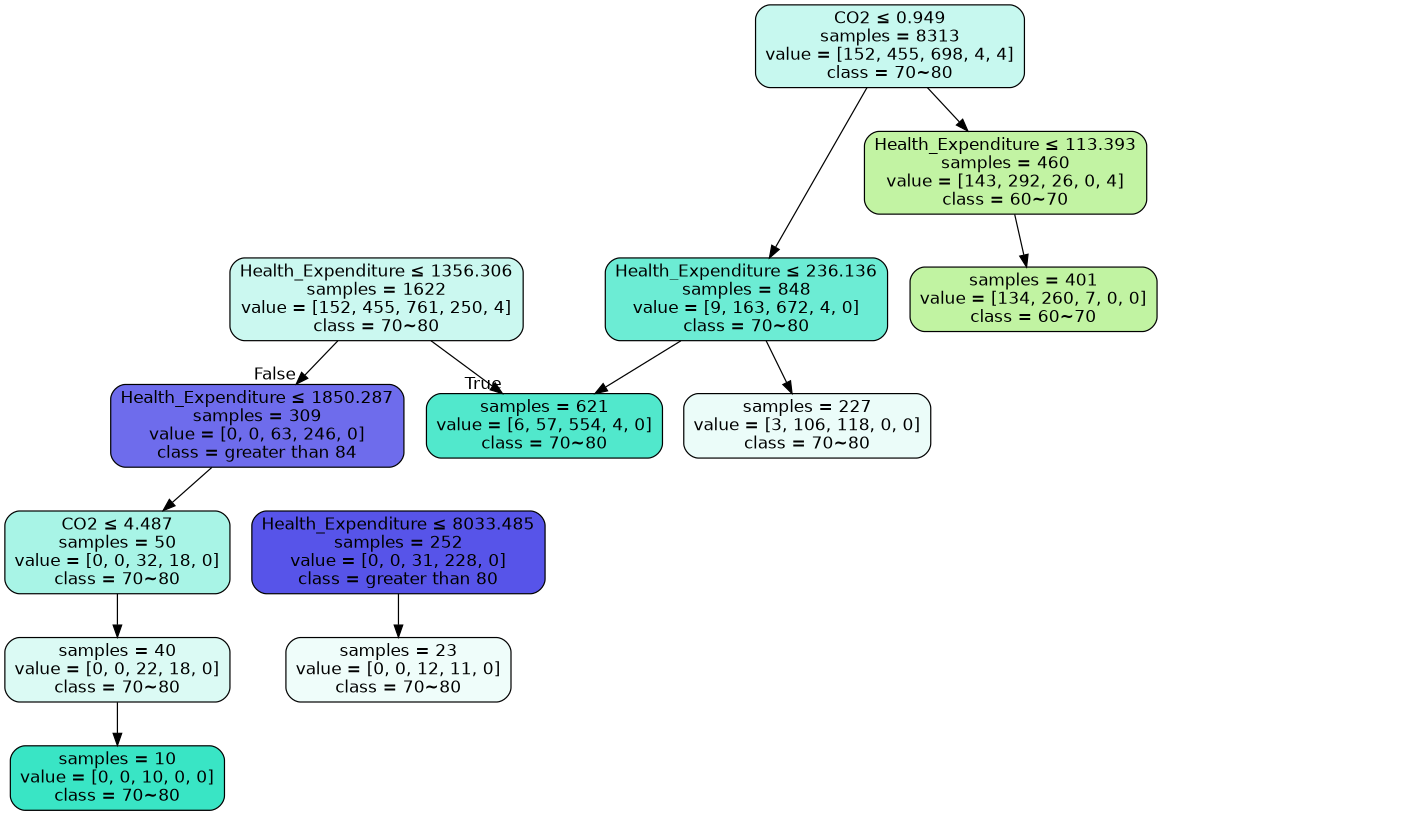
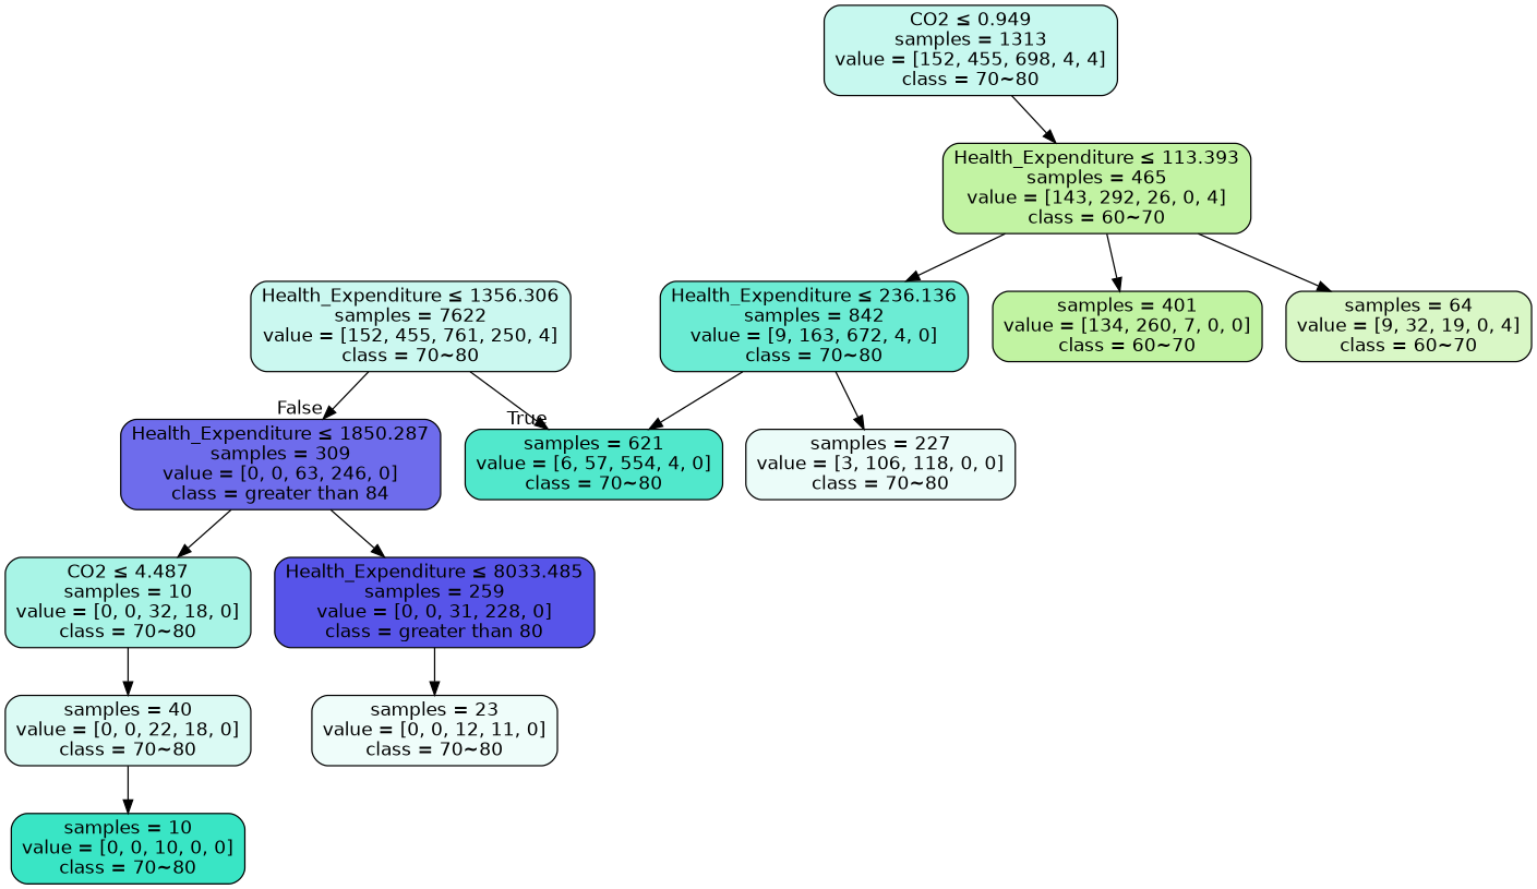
  digraph {
    node [color=black fontname=helvetica shape=box style="filled, rounded"]
    edge [fontname=helvetica]
-   n1 [fillcolor="#cbf8f0" label=<Health_Expenditure &le; 1356.306<br/>samples = 1622<br/>value = [152, 455, 761, 250, 4]<br/>class = 70~80>]
+   n1 [fillcolor="#cbf8f0" label=<Health_Expenditure &le; 1356.306<br/>samples = 7622<br/>value = [152, 455, 761, 250, 4]<br/>class = 70~80>]
    n2 [fillcolor="#6e6cec" label=<Health_Expenditure &le; 1850.287<br/>samples = 309<br/>value = [0, 0, 63, 246, 0]<br/>class = greater than 84>]
    n3 [fillcolor="#51e8cc" label=<samples = 621<br/>value = [6, 57, 554, 4, 0]<br/>class = 70~80>]
-   n4 [fillcolor="#c7f8ef" label=<CO2 &le; 0.949<br/>samples = 8313<br/>value = [152, 455, 698, 4, 4]<br/>class = 70~80>]
-   n5 [fillcolor="#c2f3a3" label=<Health_Expenditure &le; 113.393<br/>samples = 460<br/>value = [143, 292, 26, 0, 4]<br/>class = 60~70>]
-   n6 [fillcolor="#6cecd4" label=<Health_Expenditure &le; 236.136<br/>samples = 848<br/>value = [9, 163, 672, 4, 0]<br/>class = 70~80>]
-   n7 [fillcolor="#a8f4e6" label=<CO2 &le; 4.487<br/>samples = 50<br/>value = [0, 0, 32, 18, 0]<br/>class = 70~80>]
-   n8 [fillcolor="#5754e9" label=<Health_Expenditure &le; 8033.485<br/>samples = 252<br/>value = [0, 0, 31, 228, 0]<br/>class = greater than 80>]
+   n4 [fillcolor="#c7f8ef" label=<CO2 &le; 0.949<br/>samples = 1313<br/>value = [152, 455, 698, 4, 4]<br/>class = 70~80>]
+   n5 [fillcolor="#c2f3a3" label=<Health_Expenditure &le; 113.393<br/>samples = 465<br/>value = [143, 292, 26, 0, 4]<br/>class = 60~70>]
+   n6 [fillcolor="#6cecd4" label=<Health_Expenditure &le; 236.136<br/>samples = 842<br/>value = [9, 163, 672, 4, 0]<br/>class = 70~80>]
+   n7 [fillcolor="#a8f4e6" label=<CO2 &le; 4.487<br/>samples = 10<br/>value = [0, 0, 32, 18, 0]<br/>class = 70~80>]
+   n8 [fillcolor="#5754e9" label=<Health_Expenditure &le; 8033.485<br/>samples = 259<br/>value = [0, 0, 31, 228, 0]<br/>class = greater than 80>]
    n9 [fillcolor="#c1f3a2" label=<samples = 401<br/>value = [134, 260, 7, 0, 0]<br/>class = 60~70>]
+   n10 [fillcolor="#d9f7c6" label=<samples = 64<br/>value = [9, 32, 19, 0, 4]<br/>class = 60~70>]
    n11 [fillcolor="#ebfcf9" label=<samples = 227<br/>value = [3, 106, 118, 0, 0]<br/>class = 70~80>]
    n12 [fillcolor="#dbfaf4" label=<samples = 40<br/>value = [0, 0, 22, 18, 0]<br/>class = 70~80>]
    n13 [fillcolor="#effdfa" label=<samples = 23<br/>value = [0, 0, 12, 11, 0]<br/>class = 70~80>]
    n14 [fillcolor="#39e5c5" label=<samples = 10<br/>value = [0, 0, 10, 0, 0]<br/>class = 70~80>]
    n1 -> n2 [headlabel=False labelangle=-45 labeldistance=2.5]
    n1 -> n3 [headlabel=True labelangle=45 labeldistance=2.5]
    n2 -> n7
+   n2 -> n8
    n4 -> n5
-   n4 -> n6
+   n5 -> n6
    n5 -> n9
+   n5 -> n10
    n6 -> n3
    n6 -> n11
    n7 -> n12
    n8 -> n13
    n12 -> n14
  }
